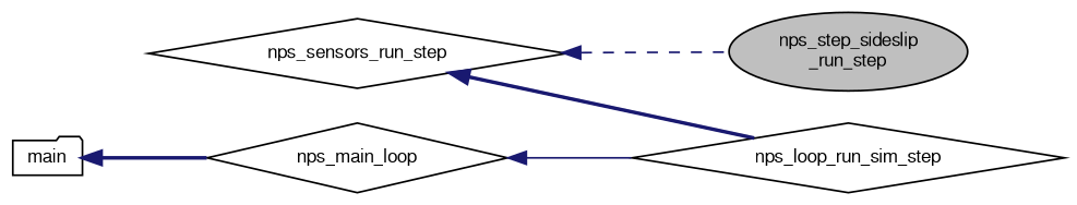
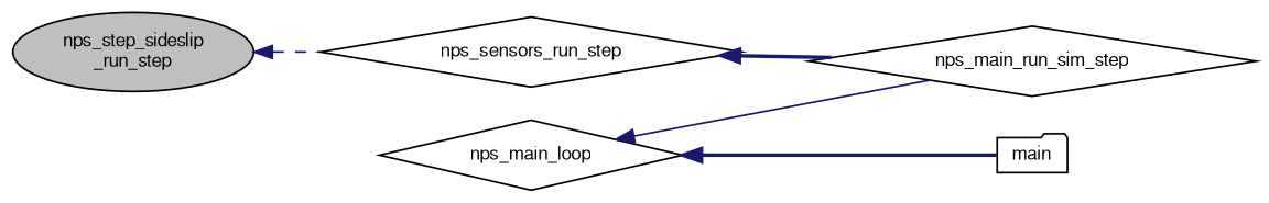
  digraph {
    rankdir=LR
    node [color=black fillcolor=white fontname=FreeSans fontsize=10 shape=diamond style=filled]
    edge [color=midnightblue dir=back fontname=FreeSans fontsize=10 labelfontname=FreeSans labelfontsize=10 style=bold]
    n1 [fillcolor=grey75 fontcolor=black height=0.2 label="nps_step_sideslip\l_run_step" shape=ellipse width=0.4]
    n2 [height=0.2 label=nps_sensors_run_step width=0.4]
-   n3 [height=0.2 label=nps_loop_run_sim_step width=0.4]
+   n3 [height=0.2 label=nps_main_run_sim_step width=0.4]
    n4 [height=0.2 label=nps_main_loop width=0.4]
    n5 [height=0.2 label=main shape=folder width=0.4]
-   n2 -> n1 [style=dashed]
+   n1 -> n2 [style=dashed]
    n2 -> n3
    n4 -> n3 [style=solid]
-   n5 -> n4
+   n4 -> n5
  }
